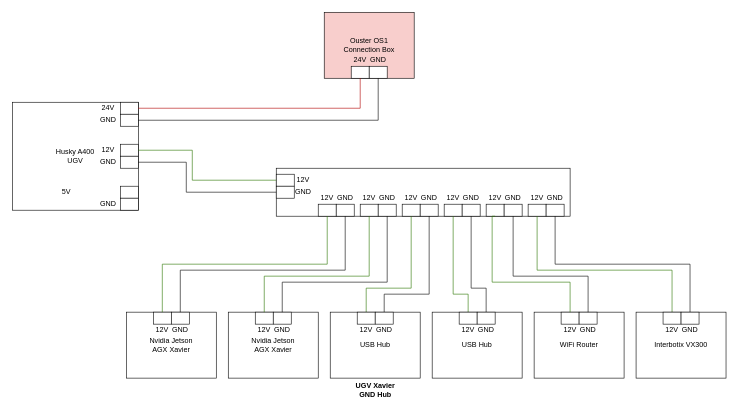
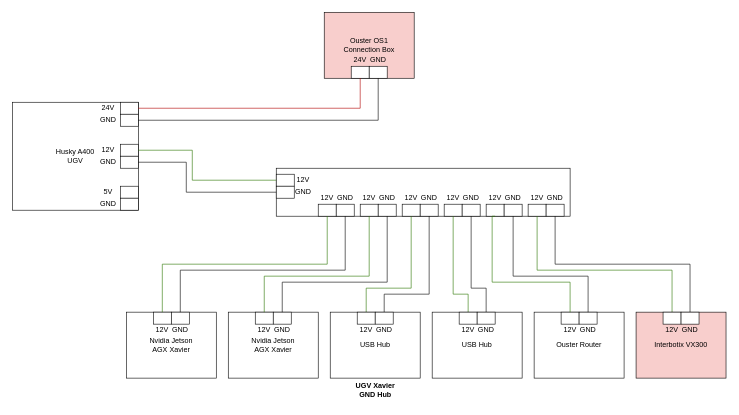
  <mxCell id="0" />
  <mxCell id="1" parent="0" />
  <mxCell id="2" value="" style="group" vertex="1" connectable="0" parent="1"><mxGeometry x="20" y="170" width="210" height="180" as="geometry" /></mxCell>
  <mxCell id="3" value="Husky A400&lt;br&gt;UGV" style="rounded=0;whiteSpace=wrap;html=1;" vertex="1" parent="2"><mxGeometry width="210" height="180" as="geometry" /></mxCell>
  <mxCell id="4" value="" style="rounded=0;whiteSpace=wrap;html=1;" vertex="1" parent="2"><mxGeometry x="180" width="30" height="20" as="geometry" /></mxCell>
  <mxCell id="5" value="" style="rounded=0;whiteSpace=wrap;html=1;" vertex="1" parent="2"><mxGeometry x="180" y="20" width="30" height="20" as="geometry" /></mxCell>
  <mxCell id="6" value="" style="rounded=0;whiteSpace=wrap;html=1;" vertex="1" parent="2"><mxGeometry x="180" y="70" width="30" height="20" as="geometry" /></mxCell>
  <mxCell id="7" value="" style="rounded=0;whiteSpace=wrap;html=1;" vertex="1" parent="2"><mxGeometry x="180" y="90" width="30" height="20" as="geometry" /></mxCell>
  <mxCell id="8" value="" style="rounded=0;whiteSpace=wrap;html=1;" vertex="1" parent="2"><mxGeometry x="180" y="140" width="30" height="20" as="geometry" /></mxCell>
  <mxCell id="9" value="" style="rounded=0;whiteSpace=wrap;html=1;" vertex="1" parent="2"><mxGeometry x="180" y="160" width="30" height="20" as="geometry" /></mxCell>
  <mxCell id="10" value="24V" style="text;html=1;strokeColor=none;fillColor=none;align=center;verticalAlign=middle;whiteSpace=wrap;rounded=0;" vertex="1" parent="2"><mxGeometry x="140" width="40" height="20" as="geometry" /></mxCell>
  <mxCell id="11" value="12V" style="text;html=1;strokeColor=none;fillColor=none;align=center;verticalAlign=middle;whiteSpace=wrap;rounded=0;" vertex="1" parent="2"><mxGeometry x="140" y="70" width="40" height="20" as="geometry" /></mxCell>
- <mxCell id="12" value="5V" style="text;html=1;strokeColor=none;fillColor=none;align=center;verticalAlign=middle;whiteSpace=wrap;rounded=0;" vertex="1" parent="2"><mxGeometry x="70" y="140" width="40" height="20" as="geometry" /></mxCell>
+ <mxCell id="12" value="5V" style="text;html=1;strokeColor=none;fillColor=none;align=center;verticalAlign=middle;whiteSpace=wrap;rounded=0;" vertex="1" parent="2"><mxGeometry x="140" y="140" width="40" height="20" as="geometry" /></mxCell>
  <mxCell id="13" value="GND" style="text;html=1;strokeColor=none;fillColor=none;align=center;verticalAlign=middle;whiteSpace=wrap;rounded=0;" vertex="1" parent="2"><mxGeometry x="140" y="90" width="40" height="20" as="geometry" /></mxCell>
  <mxCell id="14" value="GND" style="text;html=1;strokeColor=none;fillColor=none;align=center;verticalAlign=middle;whiteSpace=wrap;rounded=0;" vertex="1" parent="2"><mxGeometry x="140" y="20" width="40" height="20" as="geometry" /></mxCell>
  <mxCell id="15" value="GND" style="text;html=1;strokeColor=none;fillColor=none;align=center;verticalAlign=middle;whiteSpace=wrap;rounded=0;" vertex="1" parent="2"><mxGeometry x="140" y="160" width="40" height="20" as="geometry" /></mxCell>
  <mxCell id="16" value="" style="group" vertex="1" connectable="0" parent="1"><mxGeometry x="210" y="520" width="150" height="110" as="geometry" /></mxCell>
  <mxCell id="17" value="Nvidia Jetson&lt;br&gt;AGX Xavier" style="rounded=0;whiteSpace=wrap;html=1;" vertex="1" parent="16"><mxGeometry width="150" height="110" as="geometry" /></mxCell>
  <mxCell id="18" value="" style="group" vertex="1" connectable="0" parent="16"><mxGeometry x="45" width="60" height="20" as="geometry" /></mxCell>
  <mxCell id="19" value="" style="rounded=0;whiteSpace=wrap;html=1;" vertex="1" parent="18"><mxGeometry width="30" height="20" as="geometry" /></mxCell>
  <mxCell id="20" value="" style="rounded=0;whiteSpace=wrap;html=1;" vertex="1" parent="18"><mxGeometry x="30" width="30" height="20" as="geometry" /></mxCell>
  <mxCell id="21" value="12V" style="text;html=1;strokeColor=none;fillColor=none;align=center;verticalAlign=middle;whiteSpace=wrap;rounded=0;" vertex="1" parent="16"><mxGeometry x="45" y="20" width="30" height="20" as="geometry" /></mxCell>
  <mxCell id="22" value="GND" style="text;html=1;strokeColor=none;fillColor=none;align=center;verticalAlign=middle;whiteSpace=wrap;rounded=0;" vertex="1" parent="16"><mxGeometry x="75" y="20" width="30" height="20" as="geometry" /></mxCell>
  <mxCell id="23" value="" style="group" vertex="1" connectable="0" parent="1"><mxGeometry x="380" y="520" width="150" height="110" as="geometry" /></mxCell>
  <mxCell id="24" value="Nvidia Jetson&lt;br&gt;AGX Xavier" style="rounded=0;whiteSpace=wrap;html=1;" vertex="1" parent="23"><mxGeometry width="150" height="110" as="geometry" /></mxCell>
  <mxCell id="25" value="" style="group" vertex="1" connectable="0" parent="23"><mxGeometry x="45" width="60" height="20" as="geometry" /></mxCell>
  <mxCell id="26" value="" style="rounded=0;whiteSpace=wrap;html=1;" vertex="1" parent="25"><mxGeometry width="30" height="20" as="geometry" /></mxCell>
  <mxCell id="27" value="" style="rounded=0;whiteSpace=wrap;html=1;" vertex="1" parent="25"><mxGeometry x="30" width="30" height="20" as="geometry" /></mxCell>
  <mxCell id="28" value="12V" style="text;html=1;strokeColor=none;fillColor=none;align=center;verticalAlign=middle;whiteSpace=wrap;rounded=0;" vertex="1" parent="23"><mxGeometry x="45" y="20" width="30" height="20" as="geometry" /></mxCell>
  <mxCell id="29" value="GND" style="text;html=1;strokeColor=none;fillColor=none;align=center;verticalAlign=middle;whiteSpace=wrap;rounded=0;" vertex="1" parent="23"><mxGeometry x="75" y="20" width="30" height="20" as="geometry" /></mxCell>
  <mxCell id="30" value="" style="group" vertex="1" connectable="0" parent="1"><mxGeometry x="460" y="280" width="490" height="80" as="geometry" /></mxCell>
  <mxCell id="31" value="" style="rounded=0;whiteSpace=wrap;html=1;" vertex="1" parent="30"><mxGeometry width="490" height="80" as="geometry" /></mxCell>
  <mxCell id="32" value="" style="rounded=0;whiteSpace=wrap;html=1;" vertex="1" parent="30"><mxGeometry y="10" width="30" height="20" as="geometry" /></mxCell>
  <mxCell id="33" value="" style="rounded=0;whiteSpace=wrap;html=1;" vertex="1" parent="30"><mxGeometry y="30" width="30" height="20" as="geometry" /></mxCell>
  <mxCell id="34" value="" style="rounded=0;whiteSpace=wrap;html=1;" vertex="1" parent="30"><mxGeometry x="70" y="60" width="30" height="20" as="geometry" /></mxCell>
  <mxCell id="35" value="" style="rounded=0;whiteSpace=wrap;html=1;" vertex="1" parent="30"><mxGeometry x="100" y="60" width="30" height="20" as="geometry" /></mxCell>
  <mxCell id="36" value="" style="rounded=0;whiteSpace=wrap;html=1;" vertex="1" parent="30"><mxGeometry x="140" y="60" width="30" height="20" as="geometry" /></mxCell>
  <mxCell id="37" value="" style="rounded=0;whiteSpace=wrap;html=1;" vertex="1" parent="30"><mxGeometry x="170" y="60" width="30" height="20" as="geometry" /></mxCell>
  <mxCell id="38" value="" style="group" vertex="1" connectable="0" parent="30"><mxGeometry x="210" y="60" width="60" height="20" as="geometry" /></mxCell>
  <mxCell id="39" value="" style="rounded=0;whiteSpace=wrap;html=1;" vertex="1" parent="38"><mxGeometry width="30" height="20" as="geometry" /></mxCell>
  <mxCell id="40" value="" style="rounded=0;whiteSpace=wrap;html=1;" vertex="1" parent="38"><mxGeometry x="30" width="30" height="20" as="geometry" /></mxCell>
  <mxCell id="41" value="" style="group" vertex="1" connectable="0" parent="30"><mxGeometry x="280" y="60" width="60" height="20" as="geometry" /></mxCell>
  <mxCell id="42" value="" style="rounded=0;whiteSpace=wrap;html=1;" vertex="1" parent="41"><mxGeometry width="30" height="20" as="geometry" /></mxCell>
  <mxCell id="43" value="" style="rounded=0;whiteSpace=wrap;html=1;" vertex="1" parent="41"><mxGeometry x="30" width="30" height="20" as="geometry" /></mxCell>
  <mxCell id="44" value="" style="group" vertex="1" connectable="0" parent="30"><mxGeometry x="350" y="60" width="60" height="20" as="geometry" /></mxCell>
  <mxCell id="45" value="" style="rounded=0;whiteSpace=wrap;html=1;" vertex="1" parent="44"><mxGeometry width="30" height="20" as="geometry" /></mxCell>
  <mxCell id="46" value="" style="rounded=0;whiteSpace=wrap;html=1;" vertex="1" parent="44"><mxGeometry x="30" width="30" height="20" as="geometry" /></mxCell>
  <mxCell id="47" value="" style="group" vertex="1" connectable="0" parent="30"><mxGeometry x="420" y="60" width="60" height="20" as="geometry" /></mxCell>
  <mxCell id="48" value="" style="rounded=0;whiteSpace=wrap;html=1;" vertex="1" parent="47"><mxGeometry width="30" height="20" as="geometry" /></mxCell>
  <mxCell id="49" value="" style="rounded=0;whiteSpace=wrap;html=1;" vertex="1" parent="47"><mxGeometry x="30" width="30" height="20" as="geometry" /></mxCell>
  <mxCell id="50" value="" style="group" vertex="1" connectable="0" parent="30"><mxGeometry x="70" y="40" width="60" height="20" as="geometry" /></mxCell>
  <mxCell id="51" value="12V" style="text;html=1;strokeColor=none;fillColor=none;align=center;verticalAlign=middle;whiteSpace=wrap;rounded=0;" vertex="1" parent="50"><mxGeometry width="30" height="20" as="geometry" /></mxCell>
  <mxCell id="52" value="GND" style="text;html=1;strokeColor=none;fillColor=none;align=center;verticalAlign=middle;whiteSpace=wrap;rounded=0;" vertex="1" parent="50"><mxGeometry x="30" width="30" height="20" as="geometry" /></mxCell>
  <mxCell id="53" value="" style="group" vertex="1" connectable="0" parent="30"><mxGeometry x="140" y="40" width="60" height="20" as="geometry" /></mxCell>
  <mxCell id="54" value="12V" style="text;html=1;strokeColor=none;fillColor=none;align=center;verticalAlign=middle;whiteSpace=wrap;rounded=0;" vertex="1" parent="53"><mxGeometry width="30" height="20" as="geometry" /></mxCell>
  <mxCell id="55" value="GND" style="text;html=1;strokeColor=none;fillColor=none;align=center;verticalAlign=middle;whiteSpace=wrap;rounded=0;" vertex="1" parent="53"><mxGeometry x="30" width="30" height="20" as="geometry" /></mxCell>
  <mxCell id="56" value="" style="group" vertex="1" connectable="0" parent="30"><mxGeometry x="210" y="40" width="60" height="20" as="geometry" /></mxCell>
  <mxCell id="57" value="12V" style="text;html=1;strokeColor=none;fillColor=none;align=center;verticalAlign=middle;whiteSpace=wrap;rounded=0;" vertex="1" parent="56"><mxGeometry width="30" height="20" as="geometry" /></mxCell>
  <mxCell id="58" value="GND" style="text;html=1;strokeColor=none;fillColor=none;align=center;verticalAlign=middle;whiteSpace=wrap;rounded=0;" vertex="1" parent="56"><mxGeometry x="30" width="30" height="20" as="geometry" /></mxCell>
  <mxCell id="59" value="" style="group" vertex="1" connectable="0" parent="30"><mxGeometry x="280" y="40" width="60" height="20" as="geometry" /></mxCell>
  <mxCell id="60" value="12V" style="text;html=1;strokeColor=none;fillColor=none;align=center;verticalAlign=middle;whiteSpace=wrap;rounded=0;" vertex="1" parent="59"><mxGeometry width="30" height="20" as="geometry" /></mxCell>
  <mxCell id="61" value="GND" style="text;html=1;strokeColor=none;fillColor=none;align=center;verticalAlign=middle;whiteSpace=wrap;rounded=0;" vertex="1" parent="59"><mxGeometry x="30" width="30" height="20" as="geometry" /></mxCell>
  <mxCell id="62" value="" style="group" vertex="1" connectable="0" parent="30"><mxGeometry x="350" y="40" width="60" height="20" as="geometry" /></mxCell>
  <mxCell id="63" value="12V" style="text;html=1;strokeColor=none;fillColor=none;align=center;verticalAlign=middle;whiteSpace=wrap;rounded=0;" vertex="1" parent="62"><mxGeometry width="30" height="20" as="geometry" /></mxCell>
  <mxCell id="64" value="GND" style="text;html=1;strokeColor=none;fillColor=none;align=center;verticalAlign=middle;whiteSpace=wrap;rounded=0;" vertex="1" parent="62"><mxGeometry x="30" width="30" height="20" as="geometry" /></mxCell>
  <mxCell id="65" value="" style="group" vertex="1" connectable="0" parent="30"><mxGeometry x="420" y="40" width="60" height="20" as="geometry" /></mxCell>
  <mxCell id="66" value="12V" style="text;html=1;strokeColor=none;fillColor=none;align=center;verticalAlign=middle;whiteSpace=wrap;rounded=0;" vertex="1" parent="65"><mxGeometry width="30" height="20" as="geometry" /></mxCell>
  <mxCell id="67" value="GND" style="text;html=1;strokeColor=none;fillColor=none;align=center;verticalAlign=middle;whiteSpace=wrap;rounded=0;" vertex="1" parent="65"><mxGeometry x="30" width="30" height="20" as="geometry" /></mxCell>
  <mxCell id="68" value="12V" style="text;html=1;strokeColor=none;fillColor=none;align=center;verticalAlign=middle;whiteSpace=wrap;rounded=0;" vertex="1" parent="30"><mxGeometry x="30" y="10" width="30" height="20" as="geometry" /></mxCell>
  <mxCell id="69" value="GND" style="text;html=1;strokeColor=none;fillColor=none;align=center;verticalAlign=middle;whiteSpace=wrap;rounded=0;" vertex="1" parent="30"><mxGeometry x="30" y="30" width="30" height="20" as="geometry" /></mxCell>
  <mxCell id="70" value="" style="endArrow=none;html=1;rounded=0;entryX=0;entryY=0.5;entryDx=0;entryDy=0;fillColor=#60a917;strokeColor=#2D7600;edgeStyle=orthogonalEdgeStyle;" edge="1" parent="1" source="6" target="32"><mxGeometry width="50" height="50" relative="1" as="geometry"><mxPoint x="370" y="380" as="sourcePoint" /><mxPoint x="420" y="330" as="targetPoint" /><Array as="points"><mxPoint x="320" y="250" /><mxPoint x="320" y="300" /></Array></mxGeometry></mxCell>
  <mxCell id="71" value="" style="endArrow=none;html=1;rounded=0;exitX=1;exitY=0.5;exitDx=0;exitDy=0;entryX=0;entryY=0.5;entryDx=0;entryDy=0;edgeStyle=orthogonalEdgeStyle;" edge="1" parent="1" source="7" target="33"><mxGeometry width="50" height="50" relative="1" as="geometry"><mxPoint x="290" y="330" as="sourcePoint" /><mxPoint x="340" y="280" as="targetPoint" /><Array as="points"><mxPoint x="310" y="270" /><mxPoint x="310" y="320" /></Array></mxGeometry></mxCell>
  <mxCell id="72" value="" style="endArrow=none;html=1;rounded=0;entryX=0.5;entryY=1;entryDx=0;entryDy=0;fillColor=#60a917;strokeColor=#2D7600;exitX=0.5;exitY=0;exitDx=0;exitDy=0;edgeStyle=orthogonalEdgeStyle;" edge="1" parent="1" source="19" target="34"><mxGeometry width="50" height="50" relative="1" as="geometry"><mxPoint x="460" y="440" as="sourcePoint" /><mxPoint x="630" y="440" as="targetPoint" /><Array as="points"><mxPoint x="270" y="440" /><mxPoint x="545" y="440" /></Array></mxGeometry></mxCell>
  <mxCell id="73" value="" style="endArrow=none;html=1;rounded=0;exitX=0.5;exitY=0;exitDx=0;exitDy=0;entryX=0.5;entryY=1;entryDx=0;entryDy=0;edgeStyle=orthogonalEdgeStyle;" edge="1" parent="1" source="20" target="35"><mxGeometry width="50" height="50" relative="1" as="geometry"><mxPoint x="460" y="440" as="sourcePoint" /><mxPoint x="630" y="440" as="targetPoint" /><Array as="points"><mxPoint x="300" y="450" /><mxPoint x="575" y="450" /></Array></mxGeometry></mxCell>
  <mxCell id="74" value="" style="endArrow=none;html=1;rounded=0;entryX=0.5;entryY=0;entryDx=0;entryDy=0;fillColor=#60a917;strokeColor=#2D7600;exitX=0.5;exitY=1;exitDx=0;exitDy=0;edgeStyle=orthogonalEdgeStyle;" edge="1" parent="1" source="36" target="26"><mxGeometry width="50" height="50" relative="1" as="geometry"><mxPoint x="460" y="440" as="sourcePoint" /><mxPoint x="630" y="440" as="targetPoint" /><Array as="points"><mxPoint x="615" y="460" /><mxPoint x="440" y="460" /></Array></mxGeometry></mxCell>
  <mxCell id="75" value="" style="endArrow=none;html=1;rounded=0;exitX=0.5;exitY=1;exitDx=0;exitDy=0;entryX=0.5;entryY=0;entryDx=0;entryDy=0;edgeStyle=orthogonalEdgeStyle;" edge="1" parent="1" source="37" target="27"><mxGeometry width="50" height="50" relative="1" as="geometry"><mxPoint x="460" y="440" as="sourcePoint" /><mxPoint x="630" y="440" as="targetPoint" /><Array as="points"><mxPoint x="645" y="470" /><mxPoint x="470" y="470" /></Array></mxGeometry></mxCell>
  <mxCell id="76" value="" style="endArrow=none;html=1;rounded=0;entryX=0.5;entryY=0;entryDx=0;entryDy=0;fillColor=#60a917;strokeColor=#2D7600;exitX=0.5;exitY=1;exitDx=0;exitDy=0;edgeStyle=orthogonalEdgeStyle;" edge="1" parent="1" source="39" target="91"><mxGeometry width="50" height="50" relative="1" as="geometry"><mxPoint x="610" y="470" as="sourcePoint" /><mxPoint x="780" y="470" as="targetPoint" /><Array as="points"><mxPoint x="685" y="480" /><mxPoint x="610" y="480" /></Array></mxGeometry></mxCell>
  <mxCell id="77" value="" style="endArrow=none;html=1;rounded=0;exitX=0.5;exitY=1;exitDx=0;exitDy=0;entryX=0.5;entryY=0;entryDx=0;entryDy=0;edgeStyle=orthogonalEdgeStyle;" edge="1" parent="1" source="40" target="92"><mxGeometry width="50" height="50" relative="1" as="geometry"><mxPoint x="610" y="470" as="sourcePoint" /><mxPoint x="780" y="470" as="targetPoint" /><Array as="points"><mxPoint x="715" y="490" /><mxPoint x="640" y="490" /></Array></mxGeometry></mxCell>
  <mxCell id="78" value="" style="endArrow=none;html=1;rounded=0;entryX=0.5;entryY=0;entryDx=0;entryDy=0;fillColor=#60a917;strokeColor=#2D7600;exitX=0.5;exitY=1;exitDx=0;exitDy=0;edgeStyle=orthogonalEdgeStyle;" edge="1" parent="1" source="42" target="85"><mxGeometry width="50" height="50" relative="1" as="geometry"><mxPoint x="610" y="470" as="sourcePoint" /><mxPoint x="780" y="470" as="targetPoint" /><Array as="points"><mxPoint x="755" y="490" /><mxPoint x="780" y="490" /></Array></mxGeometry></mxCell>
  <mxCell id="79" value="" style="endArrow=none;html=1;rounded=0;exitX=0.5;exitY=1;exitDx=0;exitDy=0;entryX=0.5;entryY=0;entryDx=0;entryDy=0;edgeStyle=orthogonalEdgeStyle;" edge="1" parent="1" source="43" target="86"><mxGeometry width="50" height="50" relative="1" as="geometry"><mxPoint x="920" y="360" as="sourcePoint" /><mxPoint x="1090" y="360" as="targetPoint" /><Array as="points"><mxPoint x="785" y="480" /><mxPoint x="810" y="480" /></Array></mxGeometry></mxCell>
  <mxCell id="80" value="" style="group" vertex="1" connectable="0" parent="1"><mxGeometry x="720" y="520" width="150" height="110" as="geometry" /></mxCell>
  <mxCell id="81" value="" style="group" vertex="1" connectable="0" parent="80"><mxGeometry x="45" width="60" height="20" as="geometry" /></mxCell>
  <mxCell id="82" value="USB Hub" style="rounded=0;whiteSpace=wrap;html=1;container=0;" vertex="1" parent="80"><mxGeometry width="150" height="110" as="geometry" /></mxCell>
  <mxCell id="83" value="12V" style="text;html=1;strokeColor=none;fillColor=none;align=center;verticalAlign=middle;whiteSpace=wrap;rounded=0;container=0;" vertex="1" parent="80"><mxGeometry x="45" y="20" width="30" height="20" as="geometry" /></mxCell>
  <mxCell id="84" value="GND" style="text;html=1;strokeColor=none;fillColor=none;align=center;verticalAlign=middle;whiteSpace=wrap;rounded=0;container=0;" vertex="1" parent="80"><mxGeometry x="75" y="20" width="30" height="20" as="geometry" /></mxCell>
  <mxCell id="85" value="" style="rounded=0;whiteSpace=wrap;html=1;container=0;" vertex="1" parent="80"><mxGeometry x="45" width="30" height="20" as="geometry" /></mxCell>
  <mxCell id="86" value="" style="rounded=0;whiteSpace=wrap;html=1;container=0;" vertex="1" parent="80"><mxGeometry x="75" width="30" height="20" as="geometry" /></mxCell>
  <mxCell id="87" value="" style="group" vertex="1" connectable="0" parent="1"><mxGeometry x="550" y="520" width="150" height="110" as="geometry" /></mxCell>
  <mxCell id="88" value="USB Hub" style="rounded=0;whiteSpace=wrap;html=1;container=0;" vertex="1" parent="87"><mxGeometry width="150" height="110" as="geometry" /></mxCell>
  <mxCell id="89" value="12V" style="text;html=1;strokeColor=none;fillColor=none;align=center;verticalAlign=middle;whiteSpace=wrap;rounded=0;container=0;" vertex="1" parent="87"><mxGeometry x="45" y="20" width="30" height="20" as="geometry" /></mxCell>
  <mxCell id="90" value="GND" style="text;html=1;strokeColor=none;fillColor=none;align=center;verticalAlign=middle;whiteSpace=wrap;rounded=0;container=0;" vertex="1" parent="87"><mxGeometry x="75" y="20" width="30" height="20" as="geometry" /></mxCell>
  <mxCell id="91" value="" style="rounded=0;whiteSpace=wrap;html=1;container=0;" vertex="1" parent="87"><mxGeometry x="45" width="30" height="20" as="geometry" /></mxCell>
  <mxCell id="92" value="" style="rounded=0;whiteSpace=wrap;html=1;container=0;" vertex="1" parent="87"><mxGeometry x="75" width="30" height="20" as="geometry" /></mxCell>
  <mxCell id="93" value="" style="group" vertex="1" connectable="0" parent="1"><mxGeometry x="890" y="520" width="150" height="110" as="geometry" /></mxCell>
  <mxCell id="94" value="" style="group" vertex="1" connectable="0" parent="93"><mxGeometry x="45" width="60" height="20" as="geometry" /></mxCell>
- <mxCell id="95" value="WiFi Router" style="rounded=0;whiteSpace=wrap;html=1;container=0;" vertex="1" parent="93"><mxGeometry width="150" height="110" as="geometry" /></mxCell>
+ <mxCell id="95" value="Ouster Router" style="rounded=0;whiteSpace=wrap;html=1;container=0;" vertex="1" parent="93"><mxGeometry width="150" height="110" as="geometry" /></mxCell>
  <mxCell id="96" value="12V" style="text;html=1;strokeColor=none;fillColor=none;align=center;verticalAlign=middle;whiteSpace=wrap;rounded=0;container=0;" vertex="1" parent="93"><mxGeometry x="45" y="20" width="30" height="20" as="geometry" /></mxCell>
  <mxCell id="97" value="GND" style="text;html=1;strokeColor=none;fillColor=none;align=center;verticalAlign=middle;whiteSpace=wrap;rounded=0;container=0;" vertex="1" parent="93"><mxGeometry x="75" y="20" width="30" height="20" as="geometry" /></mxCell>
  <mxCell id="98" value="" style="rounded=0;whiteSpace=wrap;html=1;container=0;" vertex="1" parent="93"><mxGeometry x="45" width="30" height="20" as="geometry" /></mxCell>
  <mxCell id="99" value="" style="rounded=0;whiteSpace=wrap;html=1;container=0;" vertex="1" parent="93"><mxGeometry x="75" width="30" height="20" as="geometry" /></mxCell>
  <mxCell id="100" value="" style="endArrow=none;html=1;rounded=0;entryX=0.5;entryY=0;entryDx=0;entryDy=0;fillColor=#60a917;strokeColor=#2D7600;exitX=0.5;exitY=1;exitDx=0;exitDy=0;edgeStyle=orthogonalEdgeStyle;" edge="1" parent="1" source="45" target="98"><mxGeometry width="50" height="50" relative="1" as="geometry"><mxPoint x="950" y="390" as="sourcePoint" /><mxPoint x="1120" y="390" as="targetPoint" /><Array as="points"><mxPoint x="820" y="360" /><mxPoint x="820" y="470" /><mxPoint x="950" y="470" /></Array></mxGeometry></mxCell>
  <mxCell id="101" value="" style="endArrow=none;html=1;rounded=0;exitX=0.5;exitY=1;exitDx=0;exitDy=0;entryX=0.5;entryY=0;entryDx=0;entryDy=0;edgeStyle=orthogonalEdgeStyle;" edge="1" parent="1" source="46" target="99"><mxGeometry width="50" height="50" relative="1" as="geometry"><mxPoint x="880" y="360" as="sourcePoint" /><mxPoint x="1050" y="360" as="targetPoint" /><Array as="points"><mxPoint x="855" y="460" /><mxPoint x="980" y="460" /></Array></mxGeometry></mxCell>
  <mxCell id="102" value="" style="endArrow=none;html=1;rounded=0;entryX=0.5;entryY=0;entryDx=0;entryDy=0;fillColor=#60a917;strokeColor=#2D7600;exitX=0.5;exitY=1;exitDx=0;exitDy=0;edgeStyle=orthogonalEdgeStyle;" edge="1" parent="1" source="48" target="109"><mxGeometry width="50" height="50" relative="1" as="geometry"><mxPoint x="830" y="310" as="sourcePoint" /><mxPoint x="1270" y="420" as="targetPoint" /><Array as="points"><mxPoint x="895" y="450" /><mxPoint x="1120" y="450" /></Array></mxGeometry></mxCell>
  <mxCell id="103" value="" style="endArrow=none;html=1;rounded=0;exitX=0.5;exitY=1;exitDx=0;exitDy=0;entryX=0.5;entryY=0;entryDx=0;entryDy=0;edgeStyle=orthogonalEdgeStyle;" edge="1" parent="1" source="49" target="110"><mxGeometry width="50" height="50" relative="1" as="geometry"><mxPoint x="1050" y="340" as="sourcePoint" /><mxPoint x="1220" y="340" as="targetPoint" /></mxGeometry></mxCell>
  <mxCell id="104" value="" style="group" vertex="1" connectable="0" parent="1"><mxGeometry x="1060" y="520" width="150" height="110" as="geometry" /></mxCell>
  <mxCell id="105" value="" style="group" vertex="1" connectable="0" parent="104"><mxGeometry x="45" width="60" height="20" as="geometry" /></mxCell>
- <mxCell id="106" value="Interbotix VX300" style="rounded=0;whiteSpace=wrap;html=1;container=0;" vertex="1" parent="104"><mxGeometry width="150" height="110" as="geometry" /></mxCell>
+ <mxCell id="106" value="Interbotix VX300" style="rounded=0;whiteSpace=wrap;html=1;container=0;fillColor=#f8cecc;" vertex="1" parent="104"><mxGeometry width="150" height="110" as="geometry" /></mxCell>
  <mxCell id="107" value="12V" style="text;html=1;strokeColor=none;fillColor=none;align=center;verticalAlign=middle;whiteSpace=wrap;rounded=0;container=0;" vertex="1" parent="104"><mxGeometry x="45" y="20" width="30" height="20" as="geometry" /></mxCell>
  <mxCell id="108" value="GND" style="text;html=1;strokeColor=none;fillColor=none;align=center;verticalAlign=middle;whiteSpace=wrap;rounded=0;container=0;" vertex="1" parent="104"><mxGeometry x="75" y="20" width="30" height="20" as="geometry" /></mxCell>
  <mxCell id="109" value="" style="rounded=0;whiteSpace=wrap;html=1;container=0;" vertex="1" parent="104"><mxGeometry x="45" width="30" height="20" as="geometry" /></mxCell>
  <mxCell id="110" value="" style="rounded=0;whiteSpace=wrap;html=1;container=0;" vertex="1" parent="104"><mxGeometry x="75" width="30" height="20" as="geometry" /></mxCell>
  <mxCell id="111" value="Ouster OS1&lt;br&gt;Connection Box" style="rounded=0;whiteSpace=wrap;html=1;container=0;fillColor=#f8cecc;" vertex="1" parent="1"><mxGeometry x="540" y="20" width="150" height="110" as="geometry" /></mxCell>
  <mxCell id="112" value="24V" style="text;html=1;strokeColor=none;fillColor=none;align=center;verticalAlign=middle;whiteSpace=wrap;rounded=0;container=0;" vertex="1" parent="1"><mxGeometry x="585" y="90" width="30" height="20" as="geometry" /></mxCell>
  <mxCell id="113" value="GND" style="text;html=1;strokeColor=none;fillColor=none;align=center;verticalAlign=middle;whiteSpace=wrap;rounded=0;container=0;" vertex="1" parent="1"><mxGeometry x="615" y="90" width="30" height="20" as="geometry" /></mxCell>
  <mxCell id="114" value="" style="rounded=0;whiteSpace=wrap;html=1;container=0;" vertex="1" parent="1"><mxGeometry x="585" y="110" width="30" height="20" as="geometry" /></mxCell>
  <mxCell id="115" value="" style="rounded=0;whiteSpace=wrap;html=1;container=0;" vertex="1" parent="1"><mxGeometry x="615" y="110" width="30" height="20" as="geometry" /></mxCell>
  <mxCell id="116" value="" style="endArrow=none;html=1;rounded=0;entryX=0.5;entryY=1;entryDx=0;entryDy=0;fillColor=#e51400;strokeColor=#B20000;edgeStyle=orthogonalEdgeStyle;exitX=1;exitY=0.5;exitDx=0;exitDy=0;" edge="1" parent="1" source="4" target="114"><mxGeometry width="50" height="50" relative="1" as="geometry"><mxPoint x="280" y="110" as="sourcePoint" /><mxPoint x="450" y="160" as="targetPoint" /></mxGeometry></mxCell>
  <mxCell id="117" value="" style="endArrow=none;html=1;rounded=0;entryX=0.5;entryY=1;entryDx=0;entryDy=0;edgeStyle=orthogonalEdgeStyle;exitX=1;exitY=0.5;exitDx=0;exitDy=0;" edge="1" parent="1" source="5" target="115"><mxGeometry width="50" height="50" relative="1" as="geometry"><mxPoint x="260" y="220" as="sourcePoint" /><mxPoint x="560" y="260" as="targetPoint" /></mxGeometry></mxCell>
  <mxCell id="118" value="UGV Xavier GND Hub" style="text;html=1;strokeColor=none;fillColor=none;align=center;verticalAlign=middle;whiteSpace=wrap;rounded=0;fontStyle=1" vertex="1" parent="1"><mxGeometry x="582.5" y="630" width="85" height="40" as="geometry" /></mxCell>
